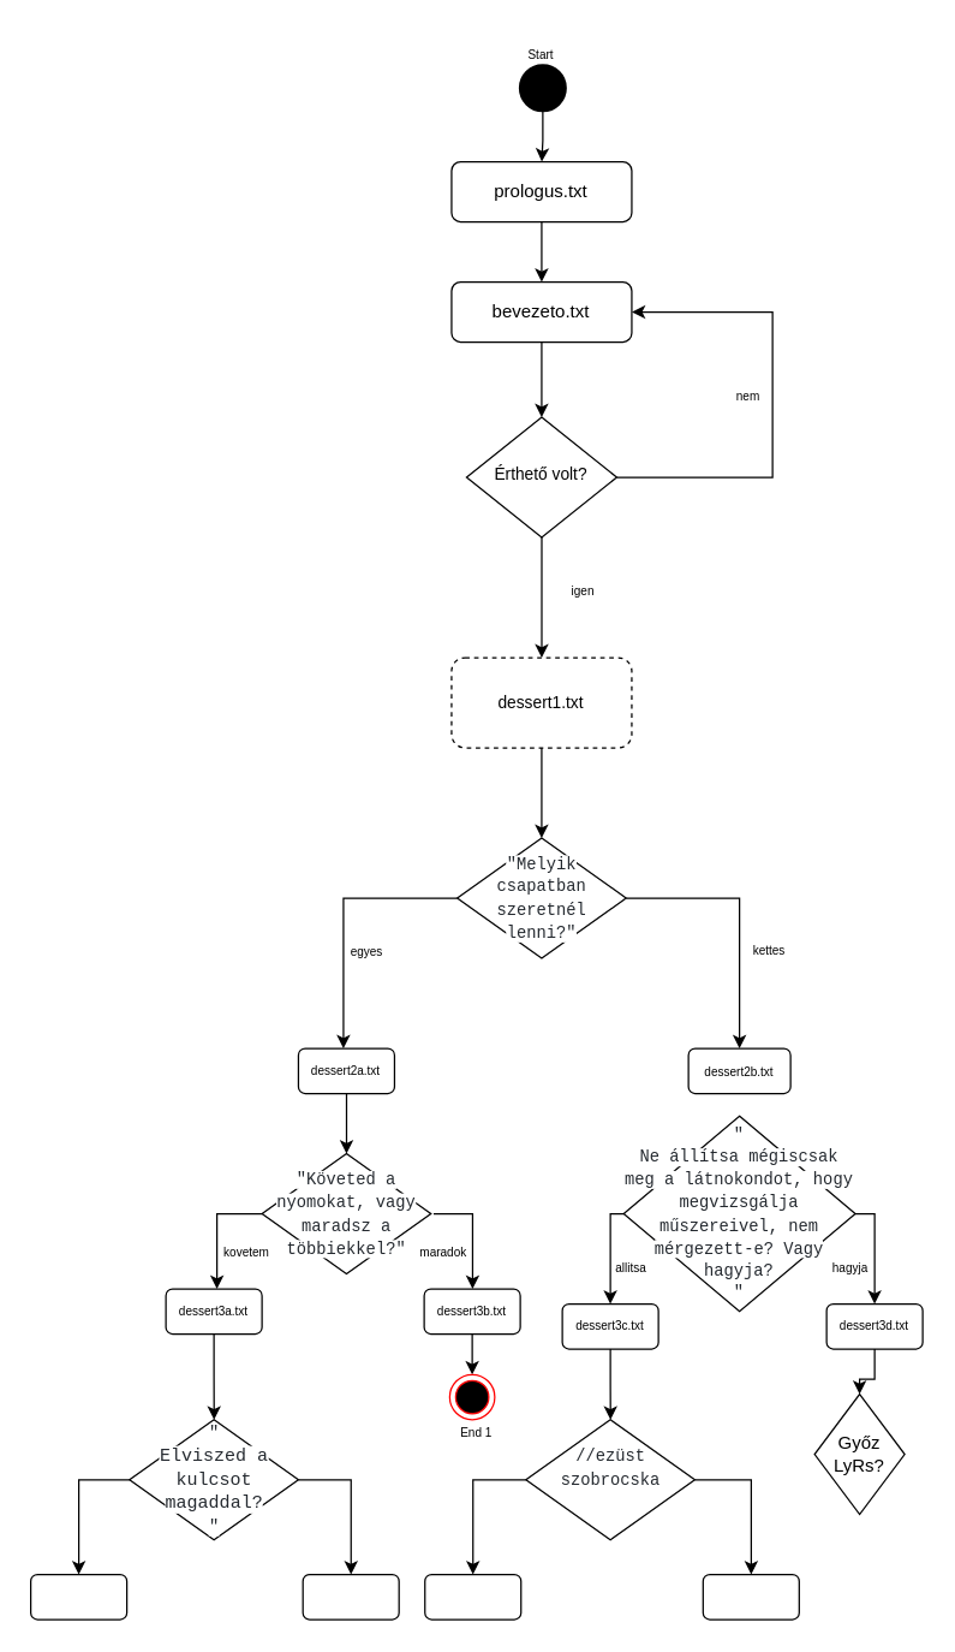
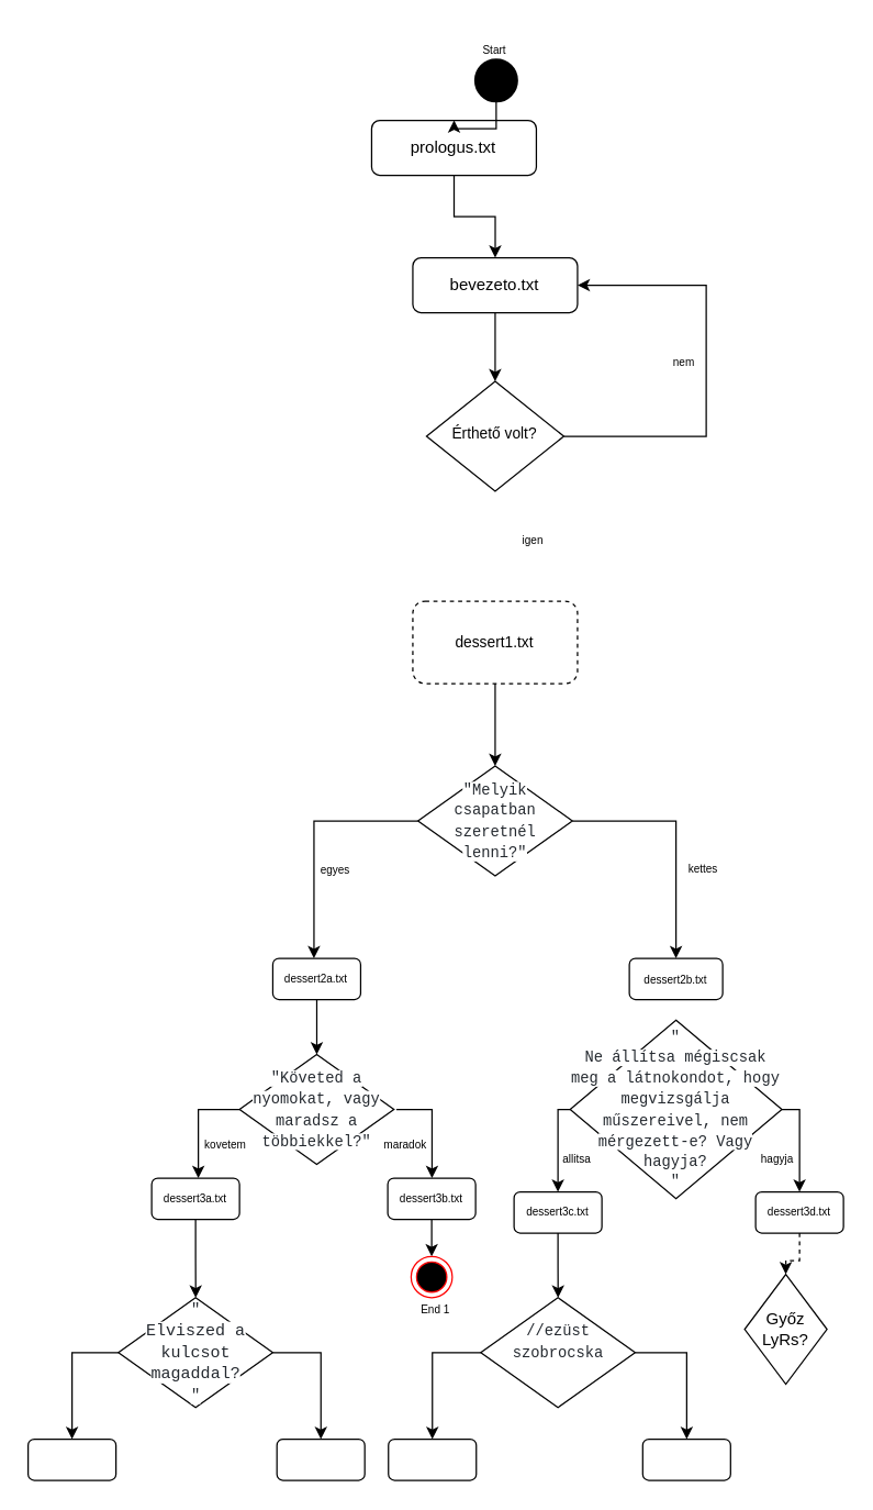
  <mxCell id="0" />
  <mxCell id="1" parent="0" />
  <mxCell id="2" value="" style="edgeStyle=orthogonalEdgeStyle;rounded=0;orthogonalLoop=1;jettySize=auto;html=1;fontSize=11;" parent="1" source="3" target="7" edge="1"><mxGeometry relative="1" as="geometry" /></mxCell>
- <mxCell id="3" value="prologus.txt" style="rounded=1;whiteSpace=wrap;html=1;fontSize=12;glass=0;strokeWidth=1;shadow=0;" parent="1" vertex="1"><mxGeometry x="300.25" y="107" width="120" height="40" as="geometry" /></mxCell>
- <mxCell id="4" value="" style="edgeStyle=orthogonalEdgeStyle;rounded=0;orthogonalLoop=1;jettySize=auto;html=1;fontSize=11;" parent="1" source="5" target="8" edge="1"><mxGeometry relative="1" as="geometry"><Array as="points"><mxPoint x="360" y="377" /><mxPoint x="360" y="377" /></Array></mxGeometry></mxCell>
+ <mxCell id="3" value="prologus.txt" style="rounded=1;whiteSpace=wrap;html=1;fontSize=12;glass=0;strokeWidth=1;shadow=0;" parent="1" vertex="1"><mxGeometry x="270.25" y="87" width="120" height="40" as="geometry" /></mxCell>
  <mxCell id="5" value="&lt;font style=&quot;font-size: 11px;&quot;&gt;Érthető volt?&lt;/font&gt;" style="rhombus;whiteSpace=wrap;html=1;shadow=0;fontFamily=Helvetica;fontSize=12;align=center;strokeWidth=1;spacing=6;spacingTop=-4;" parent="1" vertex="1"><mxGeometry x="310.25" y="277" width="100" height="80" as="geometry" /></mxCell>
  <mxCell id="6" value="" style="edgeStyle=orthogonalEdgeStyle;rounded=0;orthogonalLoop=1;jettySize=auto;html=1;fontSize=11;" parent="1" source="7" target="5" edge="1"><mxGeometry relative="1" as="geometry" /></mxCell>
  <mxCell id="7" value="bevezeto.txt" style="rounded=1;whiteSpace=wrap;html=1;" parent="1" vertex="1"><mxGeometry x="300.25" y="187" width="120" height="40" as="geometry" /></mxCell>
  <mxCell id="8" value="dessert1.txt" style="rounded=1;whiteSpace=wrap;html=1;fontSize=11;dashed=1;" parent="1" vertex="1"><mxGeometry x="300.25" y="437" width="120" height="60" as="geometry" /></mxCell>
  <mxCell id="9" value="" style="endArrow=classic;html=1;rounded=0;exitX=0.5;exitY=1;exitDx=0;exitDy=0;" parent="1" source="8" target="11" edge="1"><mxGeometry width="50" height="50" relative="1" as="geometry"><mxPoint x="328.25" y="577" as="sourcePoint" /><mxPoint x="338.25" y="547" as="targetPoint" /></mxGeometry></mxCell>
  <mxCell id="10" value="" style="edgeStyle=orthogonalEdgeStyle;rounded=0;orthogonalLoop=1;jettySize=auto;html=1;fontSize=8;" parent="1" source="11" target="35" edge="1"><mxGeometry relative="1" as="geometry" /></mxCell>
  <mxCell id="11" value="&lt;span style=&quot;color: rgb(36, 41, 47); font-family: ui-monospace, SFMono-Regular, &amp;quot;SF Mono&amp;quot;, Menlo, Consolas, &amp;quot;Liberation Mono&amp;quot;, monospace; text-align: start; background-color: rgb(255, 255, 255); font-size: 11px;&quot;&gt;&quot;Melyik csapatban &lt;br&gt;szeretnél lenni?&quot;&lt;/span&gt;" style="rhombus;whiteSpace=wrap;html=1;" parent="1" vertex="1"><mxGeometry x="304" y="557" width="112.5" height="80" as="geometry" /></mxCell>
  <mxCell id="12" value="" style="endArrow=classic;html=1;rounded=0;fontSize=11;exitX=0;exitY=0.5;exitDx=0;exitDy=0;" parent="1" source="11" edge="1"><mxGeometry width="50" height="50" relative="1" as="geometry"><mxPoint x="178.25" y="662" as="sourcePoint" /><mxPoint x="228.25" y="697" as="targetPoint" /><Array as="points"><mxPoint x="228.25" y="597" /></Array></mxGeometry></mxCell>
  <mxCell id="13" value="&lt;font style=&quot;font-size: 8px;&quot;&gt;egyes&lt;/font&gt;" style="text;html=1;strokeColor=none;fillColor=none;align=center;verticalAlign=middle;whiteSpace=wrap;rounded=0;fontSize=11;" parent="1" vertex="1"><mxGeometry x="214.25" y="617" width="60" height="30" as="geometry" /></mxCell>
  <mxCell id="14" value="kettes" style="text;html=1;strokeColor=none;fillColor=none;align=center;verticalAlign=middle;whiteSpace=wrap;rounded=0;fontSize=8;" parent="1" vertex="1"><mxGeometry x="482" y="617" width="60" height="30" as="geometry" /></mxCell>
  <mxCell id="15" value="" style="edgeStyle=orthogonalEdgeStyle;rounded=0;orthogonalLoop=1;jettySize=auto;html=1;fontSize=8;" parent="1" source="16" target="21" edge="1"><mxGeometry relative="1" as="geometry" /></mxCell>
  <mxCell id="16" value="dessert2a.txt" style="rounded=1;whiteSpace=wrap;html=1;fontSize=8;" parent="1" vertex="1"><mxGeometry x="198.25" y="697" width="64" height="30" as="geometry" /></mxCell>
  <mxCell id="17" value="" style="endArrow=classic;html=1;rounded=0;" parent="1" edge="1"><mxGeometry width="50" height="50" relative="1" as="geometry"><mxPoint x="174" y="807" as="sourcePoint" /><mxPoint x="144" y="857" as="targetPoint" /><Array as="points"><mxPoint x="144" y="807" /></Array></mxGeometry></mxCell>
  <mxCell id="18" value="" style="endArrow=classic;html=1;rounded=0;" parent="1" edge="1"><mxGeometry width="50" height="50" relative="1" as="geometry"><mxPoint x="288.25" y="807" as="sourcePoint" /><mxPoint x="314.25" y="857" as="targetPoint" /><Array as="points"><mxPoint x="314.25" y="807" /></Array></mxGeometry></mxCell>
  <mxCell id="19" value="&lt;font style=&quot;font-size: 8px;&quot;&gt;kovetem&lt;/font&gt;" style="text;html=1;strokeColor=none;fillColor=none;align=center;verticalAlign=middle;whiteSpace=wrap;rounded=0;fontSize=11;" parent="1" vertex="1"><mxGeometry x="134" y="817" width="60" height="30" as="geometry" /></mxCell>
  <mxCell id="20" value="&lt;font style=&quot;font-size: 8px;&quot;&gt;maradok&lt;/font&gt;" style="text;html=1;strokeColor=none;fillColor=none;align=center;verticalAlign=middle;whiteSpace=wrap;rounded=0;fontSize=11;" parent="1" vertex="1"><mxGeometry x="265.25" y="817" width="60" height="30" as="geometry" /></mxCell>
  <mxCell id="21" value="&lt;div style=&quot;&quot;&gt;&lt;font face=&quot;ui-monospace, SFMono-Regular, SF Mono, Menlo, Consolas, Liberation Mono, monospace&quot; color=&quot;#24292f&quot;&gt;&lt;span style=&quot;font-size: 11px; background-color: rgb(255, 255, 255);&quot;&gt;&quot;Követed a nyomokat, vagy maradsz a többiekkel?&quot;&lt;/span&gt;&lt;/font&gt;&lt;/div&gt;" style="rhombus;whiteSpace=wrap;html=1;align=center;" parent="1" vertex="1"><mxGeometry x="174" y="767" width="112.5" height="80" as="geometry" /></mxCell>
  <mxCell id="22" value="" style="edgeStyle=orthogonalEdgeStyle;rounded=0;orthogonalLoop=1;jettySize=auto;html=1;fontSize=22;" parent="1" source="23" target="46" edge="1"><mxGeometry relative="1" as="geometry" /></mxCell>
  <mxCell id="23" value="dessert3a.txt" style="rounded=1;whiteSpace=wrap;html=1;fontSize=8;" parent="1" vertex="1"><mxGeometry x="110" y="857" width="64" height="30" as="geometry" /></mxCell>
  <mxCell id="24" value="" style="edgeStyle=orthogonalEdgeStyle;rounded=0;orthogonalLoop=1;jettySize=auto;html=1;fontSize=11;" parent="1" source="25" target="39" edge="1"><mxGeometry relative="1" as="geometry" /></mxCell>
  <mxCell id="25" value="dessert3b.txt" style="rounded=1;whiteSpace=wrap;html=1;fontSize=8;" parent="1" vertex="1"><mxGeometry x="282" y="857" width="64" height="30" as="geometry" /></mxCell>
  <mxCell id="26" value="&lt;font style=&quot;font-size: 8px;&quot;&gt;allitsa&lt;/font&gt;" style="text;html=1;strokeColor=none;fillColor=none;align=center;verticalAlign=middle;whiteSpace=wrap;rounded=0;fontSize=11;" parent="1" vertex="1"><mxGeometry x="390" y="827" width="60" height="30" as="geometry" /></mxCell>
  <mxCell id="27" value="&lt;font style=&quot;font-size: 8px;&quot;&gt;hagyja&lt;/font&gt;" style="text;html=1;strokeColor=none;fillColor=none;align=center;verticalAlign=middle;whiteSpace=wrap;rounded=0;fontSize=11;" parent="1" vertex="1"><mxGeometry x="535.75" y="827" width="60" height="30" as="geometry" /></mxCell>
  <mxCell id="28" value="" style="edgeStyle=orthogonalEdgeStyle;rounded=0;orthogonalLoop=1;jettySize=auto;html=1;fontSize=11;" parent="1" source="30" target="32" edge="1"><mxGeometry relative="1" as="geometry"><Array as="points"><mxPoint x="406" y="807" /></Array></mxGeometry></mxCell>
  <mxCell id="29" value="" style="edgeStyle=orthogonalEdgeStyle;rounded=0;orthogonalLoop=1;jettySize=auto;html=1;fontSize=11;" parent="1" source="30" target="34" edge="1"><mxGeometry relative="1" as="geometry"><Array as="points"><mxPoint x="582" y="807" /></Array></mxGeometry></mxCell>
  <mxCell id="30" value="&lt;div style=&quot;font-size: 11px;&quot;&gt;&lt;font style=&quot;font-size: 11px;&quot; face=&quot;ui-monospace, SFMono-Regular, SF Mono, Menlo, Consolas, Liberation Mono, monospace&quot; color=&quot;#24292f&quot;&gt;&lt;span style=&quot;background-color: rgb(255, 255, 255);&quot;&gt;&quot;&lt;/span&gt;&lt;/font&gt;&lt;/div&gt;&lt;span style=&quot;color: rgb(36, 41, 47); font-family: ui-monospace, SFMono-Regular, &amp;quot;SF Mono&amp;quot;, Menlo, Consolas, &amp;quot;Liberation Mono&amp;quot;, monospace; text-align: start; background-color: rgb(255, 255, 255); font-size: 11px;&quot;&gt;&lt;font style=&quot;font-size: 11px;&quot;&gt;Ne állítsa mégiscsak meg a látnokondot, hogy megvizsgálja műszereivel, nem mérgezett-e? Vagy hagyja?&lt;/font&gt;&lt;/span&gt;&lt;div style=&quot;font-size: 11px;&quot;&gt;&lt;font style=&quot;font-size: 11px;&quot; face=&quot;ui-monospace, SFMono-Regular, SF Mono, Menlo, Consolas, Liberation Mono, monospace&quot; color=&quot;#24292f&quot;&gt;&lt;span style=&quot;background-color: rgb(255, 255, 255);&quot;&gt;&quot;&lt;/span&gt;&lt;/font&gt;&lt;/div&gt;" style="rhombus;whiteSpace=wrap;html=1;align=center;" parent="1" vertex="1"><mxGeometry x="414.87" y="742" width="154.25" height="130" as="geometry" /></mxCell>
  <mxCell id="31" value="" style="edgeStyle=orthogonalEdgeStyle;rounded=0;orthogonalLoop=1;jettySize=auto;html=1;fontSize=22;" parent="1" source="32" target="51" edge="1"><mxGeometry relative="1" as="geometry" /></mxCell>
  <mxCell id="32" value="dessert3c.txt" style="rounded=1;whiteSpace=wrap;html=1;fontSize=8;" parent="1" vertex="1"><mxGeometry x="374" y="867" width="64" height="30" as="geometry" /></mxCell>
- <mxCell id="33" value="" style="edgeStyle=orthogonalEdgeStyle;rounded=0;orthogonalLoop=1;jettySize=auto;html=1;" edge="1" parent="1" source="34" target="54"><mxGeometry relative="1" as="geometry" /></mxCell>
+ <mxCell id="33" value="" style="edgeStyle=orthogonalEdgeStyle;rounded=0;orthogonalLoop=1;jettySize=auto;html=1;dashed=1;" edge="1" parent="1" source="34" target="54"><mxGeometry relative="1" as="geometry" /></mxCell>
  <mxCell id="34" value="dessert3d.txt" style="rounded=1;whiteSpace=wrap;html=1;fontSize=8;" parent="1" vertex="1"><mxGeometry x="550" y="867" width="64" height="30" as="geometry" /></mxCell>
  <mxCell id="35" value="&lt;font style=&quot;font-size: 8px;&quot;&gt;dessert2b.txt&lt;/font&gt;" style="rounded=1;whiteSpace=wrap;html=1;" parent="1" vertex="1"><mxGeometry x="458" y="697" width="68" height="30" as="geometry" /></mxCell>
  <mxCell id="36" value="" style="endArrow=classic;html=1;rounded=0;fontSize=11;entryX=1;entryY=0.5;entryDx=0;entryDy=0;" parent="1" target="7" edge="1"><mxGeometry width="50" height="50" relative="1" as="geometry"><mxPoint x="410.25" y="317" as="sourcePoint" /><mxPoint x="460.25" y="267" as="targetPoint" /><Array as="points"><mxPoint x="514" y="317" /><mxPoint x="514" y="207" /></Array></mxGeometry></mxCell>
  <mxCell id="37" value="&lt;font style=&quot;font-size: 8px;&quot;&gt;igen&lt;/font&gt;" style="text;html=1;strokeColor=none;fillColor=none;align=center;verticalAlign=middle;whiteSpace=wrap;rounded=0;fontSize=11;" parent="1" vertex="1"><mxGeometry x="358.25" y="377" width="60" height="30" as="geometry" /></mxCell>
  <mxCell id="38" value="&lt;font style=&quot;font-size: 8px;&quot;&gt;nem&lt;/font&gt;" style="text;html=1;strokeColor=none;fillColor=none;align=center;verticalAlign=middle;whiteSpace=wrap;rounded=0;fontSize=11;" parent="1" vertex="1"><mxGeometry x="468" y="247" width="60" height="30" as="geometry" /></mxCell>
  <mxCell id="39" value="" style="ellipse;html=1;shape=endState;fillColor=#000000;strokeColor=#ff0000;fontSize=11;" parent="1" vertex="1"><mxGeometry x="299" y="914" width="30" height="30" as="geometry" /></mxCell>
  <mxCell id="40" value="" style="edgeStyle=orthogonalEdgeStyle;rounded=0;orthogonalLoop=1;jettySize=auto;html=1;fontSize=22;" parent="1" source="41" target="3" edge="1"><mxGeometry relative="1" as="geometry" /></mxCell>
  <mxCell id="41" value="" style="strokeWidth=2;html=1;shape=mxgraph.flowchart.start_2;whiteSpace=wrap;fontSize=22;labelBackgroundColor=none;labelBorderColor=none;aspect=fixed;fillColor=#000000;" parent="1" vertex="1"><mxGeometry x="346" y="43" width="30" height="30" as="geometry" /></mxCell>
  <mxCell id="42" value="&lt;font style=&quot;font-size: 8px;&quot;&gt;Start&lt;/font&gt;" style="text;html=1;strokeColor=none;fillColor=none;align=center;verticalAlign=middle;whiteSpace=wrap;rounded=0;fontSize=11;" parent="1" vertex="1"><mxGeometry x="330" y="20" width="60" height="30" as="geometry" /></mxCell>
  <mxCell id="43" value="&lt;font style=&quot;font-size: 8px;&quot;&gt;End 1&lt;/font&gt;" style="text;html=1;strokeColor=none;fillColor=none;align=center;verticalAlign=middle;whiteSpace=wrap;rounded=0;fontSize=11;" parent="1" vertex="1"><mxGeometry x="286.5" y="937" width="60" height="30" as="geometry" /></mxCell>
  <mxCell id="44" value="" style="edgeStyle=orthogonalEdgeStyle;rounded=0;orthogonalLoop=1;jettySize=auto;html=1;fontSize=22;" parent="1" source="46" target="47" edge="1"><mxGeometry relative="1" as="geometry" /></mxCell>
  <mxCell id="45" value="" style="edgeStyle=orthogonalEdgeStyle;rounded=0;orthogonalLoop=1;jettySize=auto;html=1;fontSize=22;" parent="1" source="46" target="48" edge="1"><mxGeometry relative="1" as="geometry" /></mxCell>
  <mxCell id="46" value="&lt;div style=&quot;&quot;&gt;&lt;font face=&quot;ui-monospace, SFMono-Regular, SF Mono, Menlo, Consolas, Liberation Mono, monospace&quot; color=&quot;#24292f&quot;&gt;&lt;span style=&quot;font-size: 11px; background-color: rgb(255, 255, 255);&quot;&gt;&quot;&lt;/span&gt;&lt;/font&gt;&lt;/div&gt;&lt;span style=&quot;color: rgb(36, 41, 47); font-family: ui-monospace, SFMono-Regular, &amp;quot;SF Mono&amp;quot;, Menlo, Consolas, &amp;quot;Liberation Mono&amp;quot;, monospace; text-align: start; background-color: rgb(255, 255, 255);&quot;&gt;Elviszed a kulcsot magaddal?&lt;/span&gt;&lt;div style=&quot;&quot;&gt;&lt;font face=&quot;ui-monospace, SFMono-Regular, SF Mono, Menlo, Consolas, Liberation Mono, monospace&quot; color=&quot;#24292f&quot;&gt;&lt;span style=&quot;font-size: 11px; background-color: rgb(255, 255, 255);&quot;&gt;&quot;&lt;/span&gt;&lt;/font&gt;&lt;/div&gt;" style="rhombus;whiteSpace=wrap;html=1;align=center;" parent="1" vertex="1"><mxGeometry x="85.75" y="944" width="112.5" height="80" as="geometry" /></mxCell>
  <mxCell id="47" value="" style="rounded=1;whiteSpace=wrap;html=1;fontSize=8;" parent="1" vertex="1"><mxGeometry x="20" y="1047" width="64" height="30" as="geometry" /></mxCell>
  <mxCell id="48" value="" style="rounded=1;whiteSpace=wrap;html=1;fontSize=8;" parent="1" vertex="1"><mxGeometry x="201.25" y="1047" width="64" height="30" as="geometry" /></mxCell>
  <mxCell id="49" value="" style="edgeStyle=orthogonalEdgeStyle;rounded=0;orthogonalLoop=1;jettySize=auto;html=1;fontSize=22;" parent="1" source="51" target="52" edge="1"><mxGeometry relative="1" as="geometry" /></mxCell>
  <mxCell id="50" value="" style="edgeStyle=orthogonalEdgeStyle;rounded=0;orthogonalLoop=1;jettySize=auto;html=1;fontSize=22;" parent="1" source="51" target="53" edge="1"><mxGeometry relative="1" as="geometry" /></mxCell>
  <mxCell id="51" value="&lt;div style=&quot;&quot;&gt;&lt;font face=&quot;ui-monospace, SFMono-Regular, SF Mono, Menlo, Consolas, Liberation Mono, monospace&quot; color=&quot;#24292f&quot;&gt;&lt;span style=&quot;font-size: 11px; background-color: rgb(255, 255, 255);&quot;&gt;//ezüst szobrocska&lt;/span&gt;&lt;/font&gt;&lt;/div&gt;&lt;span style=&quot;color: rgb(36, 41, 47); font-family: ui-monospace, SFMono-Regular, &amp;quot;SF Mono&amp;quot;, Menlo, Consolas, &amp;quot;Liberation Mono&amp;quot;, monospace; text-align: start; background-color: rgb(255, 255, 255);&quot;&gt;&lt;br&gt;&lt;/span&gt;" style="rhombus;whiteSpace=wrap;html=1;align=center;" parent="1" vertex="1"><mxGeometry x="349.75" y="944" width="112.5" height="80" as="geometry" /></mxCell>
  <mxCell id="52" value="" style="rounded=1;whiteSpace=wrap;html=1;fontSize=8;" parent="1" vertex="1"><mxGeometry x="282.5" y="1047" width="64" height="30" as="geometry" /></mxCell>
  <mxCell id="53" value="" style="rounded=1;whiteSpace=wrap;html=1;fontSize=8;" parent="1" vertex="1"><mxGeometry x="467.75" y="1047" width="64" height="30" as="geometry" /></mxCell>
  <mxCell id="54" value="Győz LyRs?" style="rhombus;whiteSpace=wrap;html=1;" vertex="1" parent="1"><mxGeometry x="542" y="927" width="60" height="80" as="geometry" /></mxCell>
